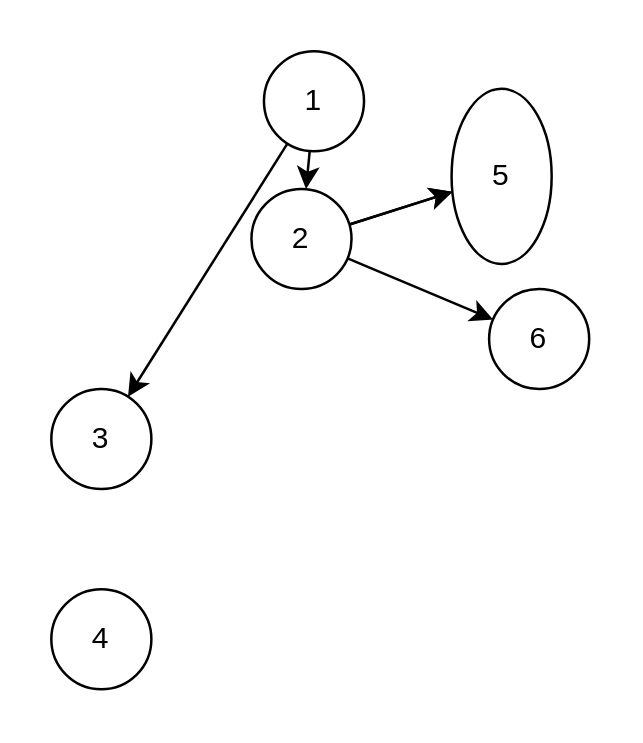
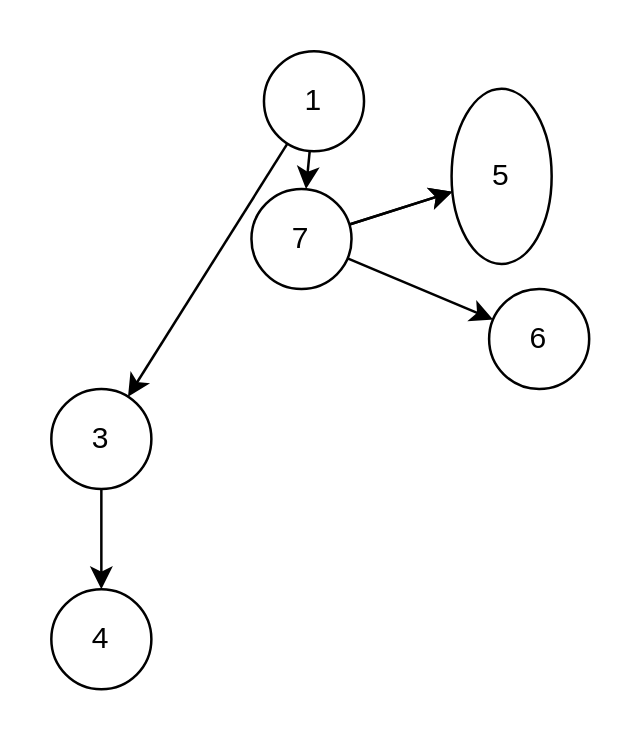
  <mxCell id="0" />
  <mxCell id="1" parent="0" />
  <mxCell id="2" value="" style="rounded=0;orthogonalLoop=1;jettySize=auto;html=1;" edge="1" parent="1" source="4" target="8"><mxGeometry relative="1" as="geometry" /></mxCell>
  <mxCell id="3" value="" style="rounded=0;orthogonalLoop=1;jettySize=auto;html=1;" edge="1" parent="1" source="4" target="10"><mxGeometry relative="1" as="geometry" /></mxCell>
  <mxCell id="4" value="1" style="ellipse;whiteSpace=wrap;html=1;aspect=fixed;" vertex="1" parent="1"><mxGeometry x="105" y="20" width="40" height="40" as="geometry" /></mxCell>
  <mxCell id="5" value="" style="edgeStyle=none;rounded=0;orthogonalLoop=1;jettySize=auto;html=1;" edge="1" parent="1" source="8" target="12"><mxGeometry relative="1" as="geometry" /></mxCell>
  <mxCell id="6" value="" style="edgeStyle=none;rounded=0;orthogonalLoop=1;jettySize=auto;html=1;" edge="1" parent="1" source="8" target="12"><mxGeometry relative="1" as="geometry" /></mxCell>
  <mxCell id="7" value="" style="edgeStyle=none;rounded=0;orthogonalLoop=1;jettySize=auto;html=1;" edge="1" parent="1" source="8" target="13"><mxGeometry relative="1" as="geometry" /></mxCell>
- <mxCell id="8" value="2" style="ellipse;whiteSpace=wrap;html=1;aspect=fixed;" vertex="1" parent="1"><mxGeometry y="75" width="40" height="40" as="geometry" x="100" /></mxCell>
+ <mxCell id="8" value="7" style="ellipse;whiteSpace=wrap;html=1;aspect=fixed;" vertex="1" parent="1"><mxGeometry y="75" width="40" height="40" as="geometry" x="100" /></mxCell>
+ <mxCell id="9" value="" style="edgeStyle=none;rounded=0;orthogonalLoop=1;jettySize=auto;html=1;" edge="1" parent="1" source="10" target="11"><mxGeometry relative="1" as="geometry" /></mxCell>
  <mxCell id="10" value="3" style="ellipse;whiteSpace=wrap;html=1;aspect=fixed;" vertex="1" parent="1"><mxGeometry x="20" y="155" width="40" height="40" as="geometry" /></mxCell>
  <mxCell id="11" value="4" style="ellipse;whiteSpace=wrap;html=1;aspect=fixed;" vertex="1" parent="1"><mxGeometry x="20" y="235" width="40" height="40" as="geometry" /></mxCell>
  <mxCell id="12" value="5" style="ellipse;whiteSpace=wrap;html=1;aspect=fixed;" vertex="1" parent="1"><mxGeometry x="180" y="35" width="40" height="70" as="geometry" /></mxCell>
  <mxCell id="13" value="6" style="ellipse;whiteSpace=wrap;html=1;aspect=fixed;" vertex="1" parent="1"><mxGeometry x="195" y="115" width="40" height="40" as="geometry" /></mxCell>
